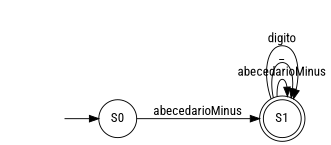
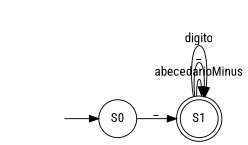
  digraph {
    fontname="Roboto Condensed"
    rankdir=LR
    node [fontname="Roboto Condensed"]
    edge [fontname="Roboto Condensed"]
    n1 [color=white fontcolor=white label=flecha]
    n2 [label=S0 shape=circle]
    n3 [label=S1 shape=doublecircle]
    n1 -> n2
-   n2 -> n3 [label=abecedarioMinus]
+   n2 -> n3 [label=_]
    n3 -> n3 [label=abecedarioMinus]
    n3 -> n3 [label=_]
    n3 -> n3 [label=digito]
  }
